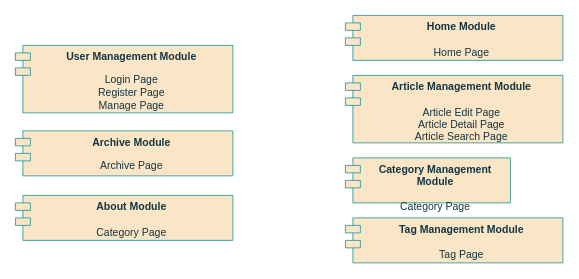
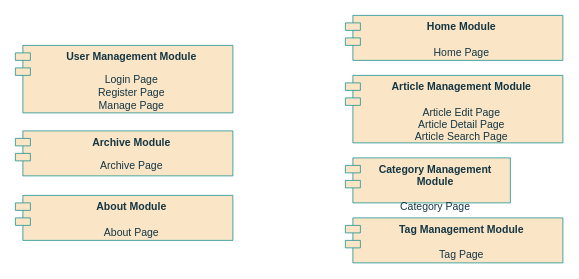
  <mxCell id="0" />
  <mxCell id="1" parent="0" />
  <mxCell id="2" value="&lt;font style=&quot;font-size: 14px;&quot;&gt;&lt;b&gt;Home Module&lt;br&gt;&lt;br&gt;&lt;/b&gt;Home Page&lt;/font&gt;" style="shape=module;align=left;spacingLeft=20;align=center;verticalAlign=top;whiteSpace=wrap;html=1;strokeColor=#0F8B8D;fontColor=#143642;fillColor=#FAE5C7;" parent="1" vertex="1"><mxGeometry x="460" y="20" width="290" height="60" as="geometry" /></mxCell>
  <mxCell id="3" value="&lt;b style=&quot;font-size: 14px;&quot;&gt;&lt;font style=&quot;font-size: 14px;&quot;&gt;Article Management Module&lt;br&gt;&lt;br&gt;&lt;/font&gt;&lt;/b&gt;&lt;div style=&quot;font-size: 14px;&quot;&gt;&lt;font style=&quot;font-size: 14px;&quot;&gt;Article Edit Page&lt;br&gt;Article Detail Page&lt;br&gt;Article Search Page&lt;/font&gt;&lt;/div&gt;" style="shape=module;align=left;spacingLeft=20;align=center;verticalAlign=top;whiteSpace=wrap;html=1;strokeColor=#0F8B8D;fontColor=#143642;fillColor=#FAE5C7;" parent="1" vertex="1"><mxGeometry x="460" y="100" width="290" height="90" as="geometry" /></mxCell>
  <mxCell id="4" value="&lt;font style=&quot;font-size: 14px;&quot;&gt;&lt;b&gt;Category Management Module&lt;br&gt;&lt;/b&gt;&lt;br&gt;Category Page&lt;/font&gt;" style="shape=module;align=left;spacingLeft=20;align=center;verticalAlign=top;whiteSpace=wrap;html=1;strokeColor=#0F8B8D;fontColor=#143642;fillColor=#FAE5C7;" parent="1" vertex="1"><mxGeometry x="460" y="210" width="220" height="60" as="geometry" /></mxCell>
  <mxCell id="5" value="&lt;font style=&quot;font-size: 14px;&quot;&gt;&lt;b&gt;Tag Management Module&lt;/b&gt;&lt;br&gt;&lt;br&gt;Tag Page&lt;/font&gt;" style="shape=module;align=left;spacingLeft=20;align=center;verticalAlign=top;whiteSpace=wrap;html=1;strokeColor=#0F8B8D;fontColor=#143642;fillColor=#FAE5C7;" parent="1" vertex="1"><mxGeometry x="460" y="290" width="290" height="60" as="geometry" /></mxCell>
  <mxCell id="6" value="&lt;font style=&quot;font-size: 14px;&quot;&gt;&lt;b&gt;Archive Module&lt;/b&gt;&lt;br&gt;&lt;/font&gt;&lt;br&gt;&lt;font style=&quot;font-size: 14px;&quot;&gt;Archive Page&lt;/font&gt;" style="shape=module;align=left;spacingLeft=20;align=center;verticalAlign=top;whiteSpace=wrap;html=1;strokeColor=#0F8B8D;fontColor=#143642;fillColor=#FAE5C7;" parent="1" vertex="1"><mxGeometry x="20" y="174" width="290" height="60" as="geometry" /></mxCell>
- <mxCell id="7" value="&lt;font style=&quot;font-size: 14px;&quot;&gt;&lt;b&gt;About Module&lt;/b&gt;&lt;br&gt;&lt;br&gt;Category Page&lt;/font&gt;" style="shape=module;align=left;spacingLeft=20;align=center;verticalAlign=top;whiteSpace=wrap;html=1;strokeColor=#0F8B8D;fontColor=#143642;fillColor=#FAE5C7;" parent="1" vertex="1"><mxGeometry x="20" y="260" width="290" height="60" as="geometry" /></mxCell>
+ <mxCell id="7" value="&lt;font style=&quot;font-size: 14px;&quot;&gt;&lt;b&gt;About Module&lt;/b&gt;&lt;br&gt;&lt;br&gt;About Page&lt;/font&gt;" style="shape=module;align=left;spacingLeft=20;align=center;verticalAlign=top;whiteSpace=wrap;html=1;strokeColor=#0F8B8D;fontColor=#143642;fillColor=#FAE5C7;" parent="1" vertex="1"><mxGeometry x="20" y="260" width="290" height="60" as="geometry" /></mxCell>
  <mxCell id="8" value="&lt;font style=&quot;font-size: 14px;&quot;&gt;&lt;b&gt;User Management Module&lt;/b&gt;&lt;br&gt;&lt;/font&gt;&lt;br&gt;&lt;font style=&quot;font-size: 14px;&quot;&gt;Login Page&lt;br&gt;Register Page&lt;br&gt;Manage Page&lt;/font&gt;" style="shape=module;align=left;spacingLeft=20;align=center;verticalAlign=top;whiteSpace=wrap;html=1;strokeColor=#0F8B8D;fontColor=#143642;fillColor=#FAE5C7;" parent="1" vertex="1"><mxGeometry x="20" y="60" width="290" height="90" as="geometry" /></mxCell>
  <mxCell id="9" style="edgeStyle=orthogonalEdgeStyle;rounded=0;orthogonalLoop=1;jettySize=auto;html=1;exitX=0.5;exitY=1;exitDx=0;exitDy=0;strokeColor=#A8201A;fontColor=#143642;fillColor=#FAE5C7;" parent="1" source="7" target="7" edge="1"><mxGeometry relative="1" as="geometry" /></mxCell>
